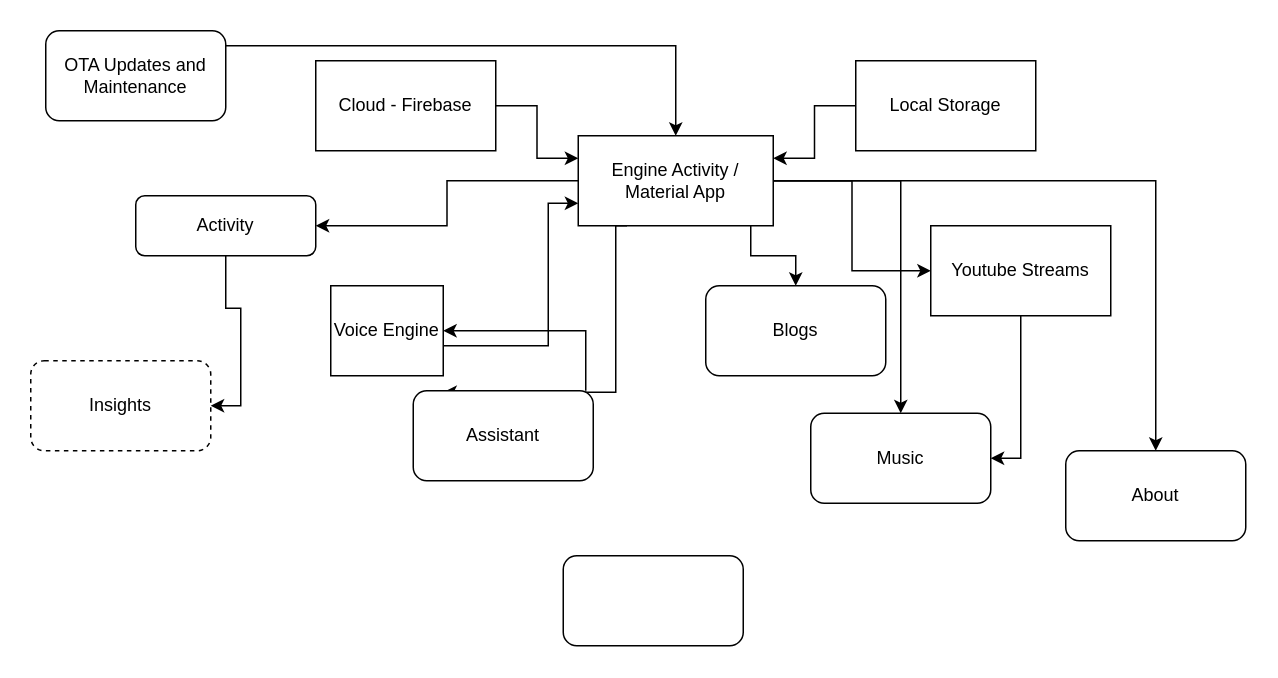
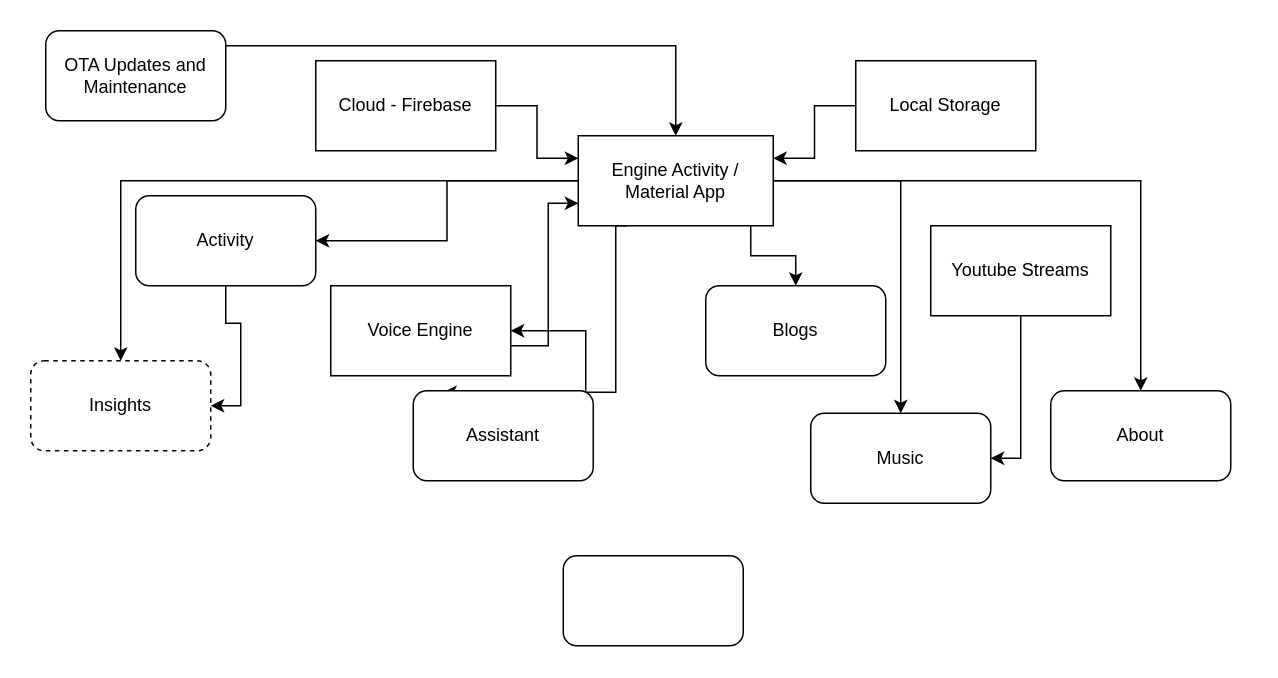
  <mxCell id="0" />
  <mxCell id="1" parent="0" />
- <mxCell id="2" style="edgeStyle=orthogonalEdgeStyle;rounded=0;orthogonalLoop=1;jettySize=auto;html=1;" edge="1" parent="1" source="8" target="20"><mxGeometry relative="1" as="geometry" /></mxCell>
+ <mxCell id="2" style="edgeStyle=orthogonalEdgeStyle;rounded=0;orthogonalLoop=1;jettySize=auto;html=1;entryX=0.5;entryY=0;entryDx=0;entryDy=0;" edge="1" parent="1" source="8" target="9"><mxGeometry relative="1" as="geometry" /></mxCell>
  <mxCell id="3" style="edgeStyle=orthogonalEdgeStyle;rounded=0;orthogonalLoop=1;jettySize=auto;html=1;" edge="1" parent="1" source="8" target="10"><mxGeometry relative="1" as="geometry"><Array as="points"><mxPoint x="500" y="170" /><mxPoint x="530" y="170" /></Array></mxGeometry></mxCell>
  <mxCell id="4" style="edgeStyle=orthogonalEdgeStyle;rounded=0;orthogonalLoop=1;jettySize=auto;html=1;entryX=0.5;entryY=0;entryDx=0;entryDy=0;" edge="1" parent="1" source="8" target="11"><mxGeometry relative="1" as="geometry" /></mxCell>
  <mxCell id="5" style="edgeStyle=orthogonalEdgeStyle;rounded=0;orthogonalLoop=1;jettySize=auto;html=1;entryX=0.5;entryY=0;entryDx=0;entryDy=0;" edge="1" parent="1" source="8" target="12"><mxGeometry relative="1" as="geometry" /></mxCell>
  <mxCell id="6" style="edgeStyle=orthogonalEdgeStyle;rounded=0;orthogonalLoop=1;jettySize=auto;html=1;" edge="1" parent="1" source="8" target="16"><mxGeometry relative="1" as="geometry" /></mxCell>
  <mxCell id="7" style="edgeStyle=orthogonalEdgeStyle;rounded=0;orthogonalLoop=1;jettySize=auto;html=1;exitX=0.25;exitY=1;exitDx=0;exitDy=0;entryX=0.167;entryY=0.017;entryDx=0;entryDy=0;entryPerimeter=0;" edge="1" parent="1" source="8" target="22"><mxGeometry relative="1" as="geometry"><Array as="points"><mxPoint x="410" y="150" /></Array></mxGeometry></mxCell>
  <mxCell id="8" value="Engine Activity / Material App" style="rounded=0;whiteSpace=wrap;html=1;" vertex="1" parent="1"><mxGeometry x="385" y="90" width="130" height="60" as="geometry" /></mxCell>
  <mxCell id="9" value="Insights" style="rounded=1;whiteSpace=wrap;html=1;dashed=1;" vertex="1" parent="1"><mxGeometry x="20" y="240" width="120" height="60" as="geometry" /></mxCell>
  <mxCell id="10" value="Blogs" style="rounded=1;whiteSpace=wrap;html=1;" vertex="1" parent="1"><mxGeometry x="470" y="190" width="120" height="60" as="geometry" /></mxCell>
  <mxCell id="11" value="Music" style="rounded=1;whiteSpace=wrap;html=1;" vertex="1" parent="1"><mxGeometry x="540" y="275" width="120" height="60" as="geometry" /></mxCell>
- <mxCell id="12" value="About" style="rounded=1;whiteSpace=wrap;html=1;" vertex="1" parent="1"><mxGeometry x="710" y="300" width="120" height="60" as="geometry" /></mxCell>
+ <mxCell id="12" value="About" style="rounded=1;whiteSpace=wrap;html=1;" vertex="1" parent="1"><mxGeometry x="700" y="260" width="120" height="60" as="geometry" /></mxCell>
  <mxCell id="13" style="edgeStyle=orthogonalEdgeStyle;rounded=0;orthogonalLoop=1;jettySize=auto;html=1;entryX=0;entryY=0.25;entryDx=0;entryDy=0;" edge="1" parent="1" source="14" target="8"><mxGeometry relative="1" as="geometry" /></mxCell>
  <mxCell id="14" value="Cloud - Firebase" style="rounded=0;whiteSpace=wrap;html=1;" vertex="1" parent="1"><mxGeometry x="210" y="40" width="120" height="60" as="geometry" /></mxCell>
  <mxCell id="15" style="edgeStyle=orthogonalEdgeStyle;rounded=0;orthogonalLoop=1;jettySize=auto;html=1;entryX=1;entryY=0.5;entryDx=0;entryDy=0;" edge="1" parent="1" source="16" target="9"><mxGeometry relative="1" as="geometry" /></mxCell>
- <mxCell id="16" value="Activity" style="rounded=1;whiteSpace=wrap;html=1;" vertex="1" parent="1"><mxGeometry x="90" y="130" width="120" height="40" as="geometry" /></mxCell>
+ <mxCell id="16" value="Activity" style="rounded=1;whiteSpace=wrap;html=1;" vertex="1" parent="1"><mxGeometry x="90" y="130" width="120" height="60" as="geometry" /></mxCell>
  <mxCell id="17" style="edgeStyle=orthogonalEdgeStyle;rounded=0;orthogonalLoop=1;jettySize=auto;html=1;entryX=1;entryY=0.25;entryDx=0;entryDy=0;" edge="1" parent="1" source="18" target="8"><mxGeometry relative="1" as="geometry" /></mxCell>
  <mxCell id="18" value="Local Storage" style="rounded=0;whiteSpace=wrap;html=1;" vertex="1" parent="1"><mxGeometry x="570" y="40" width="120" height="60" as="geometry" /></mxCell>
  <mxCell id="19" style="edgeStyle=orthogonalEdgeStyle;rounded=0;orthogonalLoop=1;jettySize=auto;html=1;entryX=1;entryY=0.5;entryDx=0;entryDy=0;" edge="1" parent="1" source="20" target="11"><mxGeometry relative="1" as="geometry" /></mxCell>
  <mxCell id="20" value="Youtube Streams" style="rounded=0;whiteSpace=wrap;html=1;" vertex="1" parent="1"><mxGeometry x="620" y="150" width="120" height="60" as="geometry" /></mxCell>
  <mxCell id="21" style="edgeStyle=orthogonalEdgeStyle;rounded=0;orthogonalLoop=1;jettySize=auto;html=1;entryX=1;entryY=0.5;entryDx=0;entryDy=0;" edge="1" parent="1" source="22" target="24"><mxGeometry relative="1" as="geometry"><Array as="points"><mxPoint x="390" y="220" /></Array></mxGeometry></mxCell>
  <mxCell id="22" value="Assistant" style="rounded=1;whiteSpace=wrap;html=1;" vertex="1" parent="1"><mxGeometry x="275" y="260" width="120" height="60" as="geometry" /></mxCell>
  <mxCell id="23" style="edgeStyle=orthogonalEdgeStyle;rounded=0;orthogonalLoop=1;jettySize=auto;html=1;entryX=0;entryY=0.75;entryDx=0;entryDy=0;" edge="1" parent="1" source="24" target="8"><mxGeometry relative="1" as="geometry"><Array as="points"><mxPoint x="290" y="230" /><mxPoint x="365" y="230" /><mxPoint x="365" y="135" /></Array></mxGeometry></mxCell>
- <mxCell id="24" value="Voice Engine" style="rounded=0;whiteSpace=wrap;html=1;" vertex="1" parent="1"><mxGeometry x="220" y="190" width="75" height="60" as="geometry" /></mxCell>
+ <mxCell id="24" value="Voice Engine" style="rounded=0;whiteSpace=wrap;html=1;" vertex="1" parent="1"><mxGeometry x="220" y="190" width="120" height="60" as="geometry" /></mxCell>
  <mxCell id="25" style="edgeStyle=orthogonalEdgeStyle;rounded=0;orthogonalLoop=1;jettySize=auto;html=1;entryX=0.5;entryY=0;entryDx=0;entryDy=0;" edge="1" parent="1" source="26" target="8"><mxGeometry relative="1" as="geometry"><Array as="points"><mxPoint x="450" y="30" /></Array></mxGeometry></mxCell>
  <mxCell id="26" value="OTA Updates and Maintenance" style="whiteSpace=wrap;html=1;rounded=1;" vertex="1" parent="1"><mxGeometry x="30" y="20" width="120" height="60" as="geometry" /></mxCell>
  <mxCell id="27" value="" style="rounded=1;whiteSpace=wrap;html=1;" vertex="1" parent="1"><mxGeometry x="375" y="370" width="120" height="60" as="geometry" /></mxCell>
